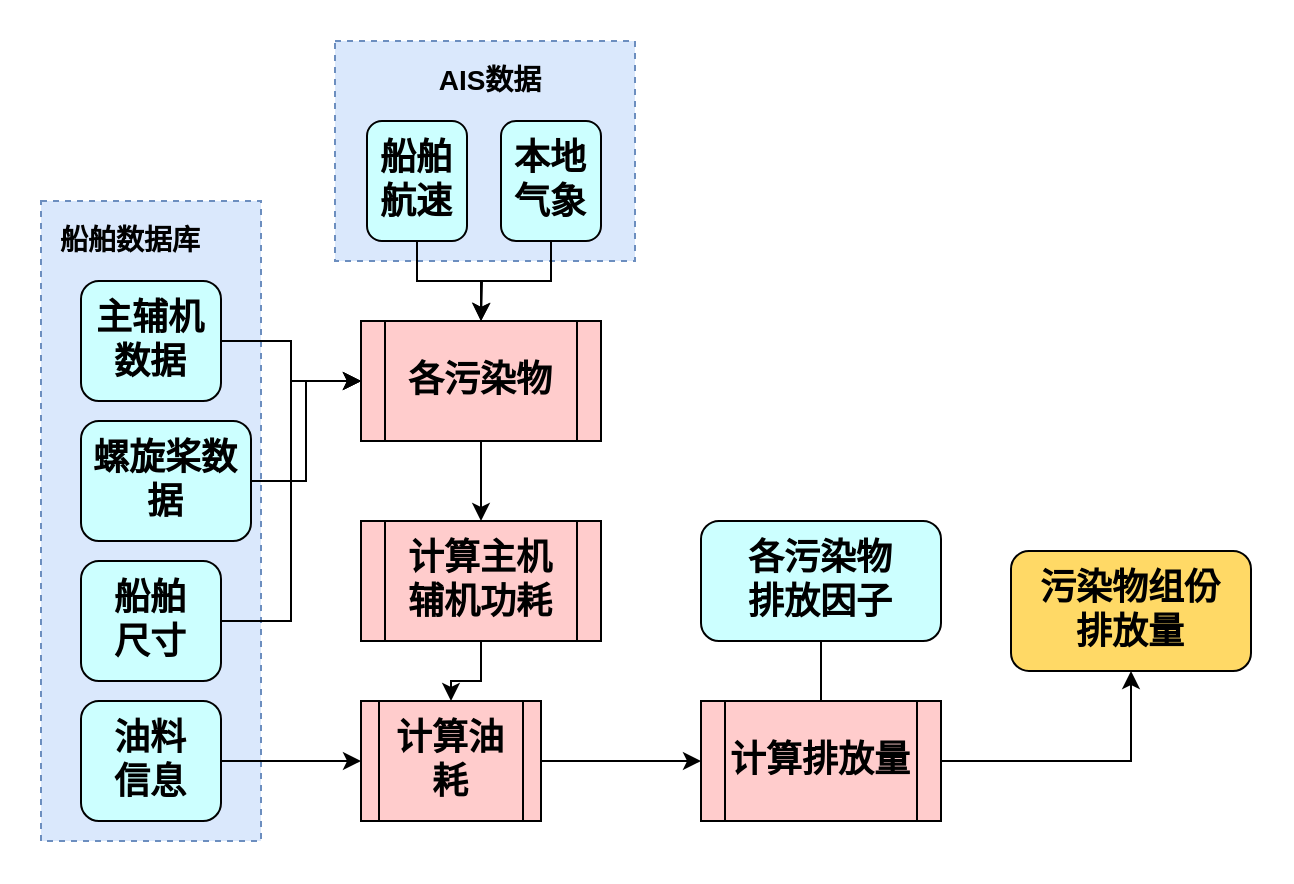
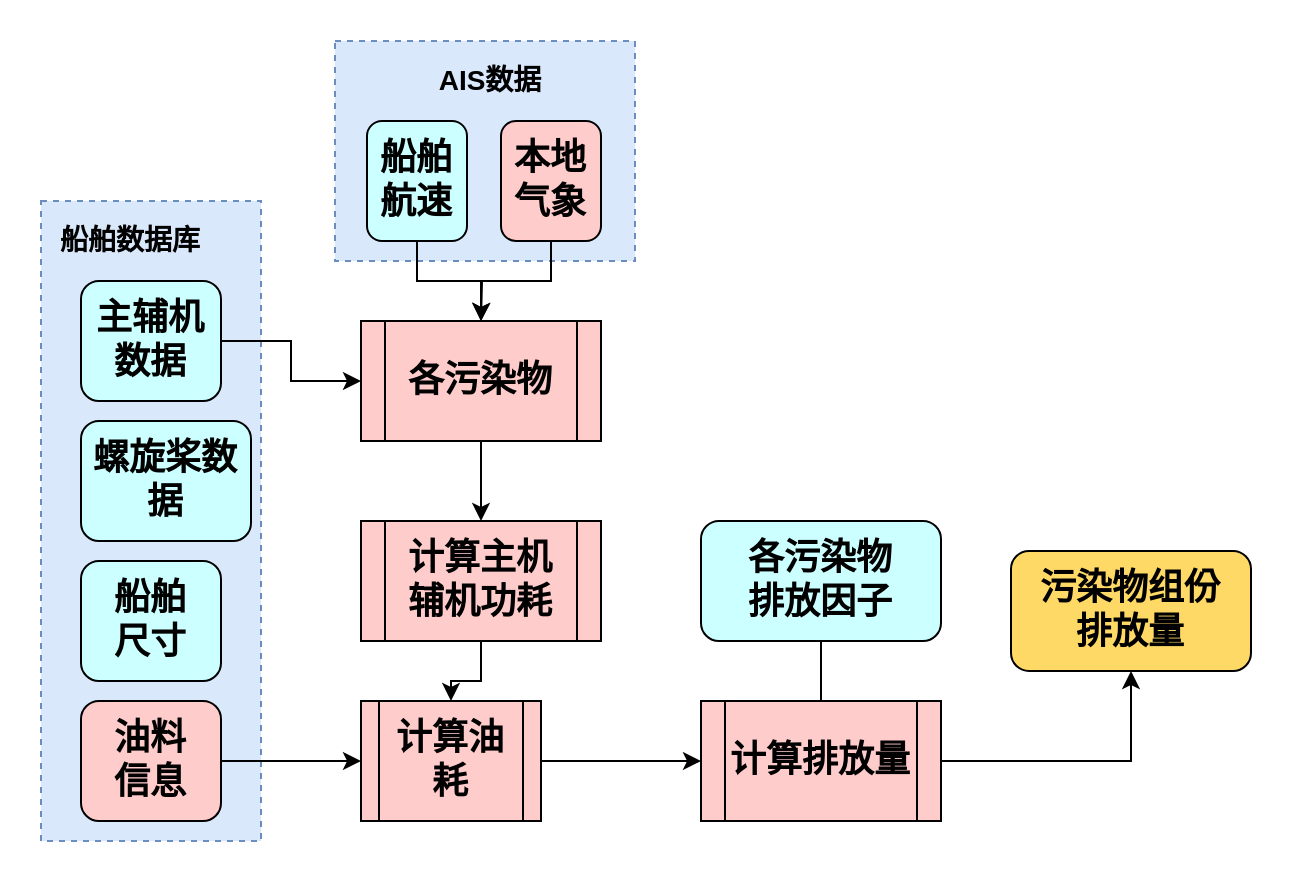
  <mxCell id="0" />
  <mxCell id="1" parent="0" />
  <mxCell id="2" style="edgeStyle=orthogonalEdgeStyle;rounded=0;orthogonalLoop=1;jettySize=auto;html=1;exitX=0.5;exitY=1;exitDx=0;exitDy=0;" edge="1" parent="1" source="3" target="17"><mxGeometry relative="1" as="geometry" /></mxCell>
  <mxCell id="3" value="&lt;font style=&quot;font-size: 18px&quot;&gt;&lt;b&gt;各污染物&lt;/b&gt;&lt;/font&gt;" style="shape=process;whiteSpace=wrap;html=1;backgroundOutline=1;fillColor=#FFCCCC;" vertex="1" parent="1"><mxGeometry x="180" y="160" width="120" height="60" as="geometry" /></mxCell>
  <mxCell id="4" value="" style="rounded=0;whiteSpace=wrap;html=1;dashed=1;fillColor=#dae8fc;strokeColor=#6c8ebf;" vertex="1" parent="1"><mxGeometry x="20" y="100" width="110" height="320" as="geometry" /></mxCell>
  <mxCell id="5" style="edgeStyle=orthogonalEdgeStyle;rounded=0;orthogonalLoop=1;jettySize=auto;html=1;exitX=1;exitY=0.5;exitDx=0;exitDy=0;entryX=0;entryY=0.5;entryDx=0;entryDy=0;" edge="1" parent="1" source="6" target="3"><mxGeometry relative="1" as="geometry" /></mxCell>
  <mxCell id="6" value="&lt;font style=&quot;font-size: 18px&quot;&gt;&lt;b&gt;主辅机&lt;br&gt;数据&lt;/b&gt;&lt;/font&gt;" style="rounded=1;whiteSpace=wrap;html=1;fillColor=#CCFFFF;" vertex="1" parent="1"><mxGeometry x="40" y="140" width="70" height="60" as="geometry" /></mxCell>
- <mxCell id="7" style="edgeStyle=orthogonalEdgeStyle;rounded=0;orthogonalLoop=1;jettySize=auto;html=1;exitX=1;exitY=0.5;exitDx=0;exitDy=0;entryX=0;entryY=0.5;entryDx=0;entryDy=0;" edge="1" parent="1" source="8" target="3"><mxGeometry relative="1" as="geometry" /></mxCell>
  <mxCell id="8" value="&lt;font style=&quot;font-size: 18px&quot;&gt;&lt;b&gt;螺旋桨数据&lt;/b&gt;&lt;/font&gt;" style="rounded=1;whiteSpace=wrap;html=1;fillColor=#CCFFFF;" vertex="1" parent="1"><mxGeometry x="40" y="210" width="85" height="60" as="geometry" /></mxCell>
  <mxCell id="9" style="edgeStyle=orthogonalEdgeStyle;rounded=0;orthogonalLoop=1;jettySize=auto;html=1;exitX=1;exitY=0.5;exitDx=0;exitDy=0;entryX=0;entryY=0.5;entryDx=0;entryDy=0;" edge="1" parent="1" source="10" target="19"><mxGeometry relative="1" as="geometry" /></mxCell>
- <mxCell id="10" value="&lt;b&gt;&lt;font style=&quot;font-size: 18px&quot;&gt;油料&lt;br&gt;信息&lt;/font&gt;&lt;/b&gt;" style="rounded=1;whiteSpace=wrap;html=1;fillColor=#CCFFFF;" vertex="1" parent="1"><mxGeometry x="40" y="350" width="70" height="60" as="geometry" /></mxCell>
+ <mxCell id="10" value="&lt;b&gt;&lt;font style=&quot;font-size: 18px&quot;&gt;油料&lt;br&gt;信息&lt;/font&gt;&lt;/b&gt;" style="rounded=1;whiteSpace=wrap;html=1;fillColor=#ffcccc;" vertex="1" parent="1"><mxGeometry x="40" y="350" width="70" height="60" as="geometry" /></mxCell>
  <mxCell id="11" value="" style="rounded=0;whiteSpace=wrap;html=1;dashed=1;fillColor=#dae8fc;strokeColor=#6c8ebf;" vertex="1" parent="1"><mxGeometry x="167" y="20" width="150" height="110" as="geometry" /></mxCell>
  <mxCell id="12" style="edgeStyle=orthogonalEdgeStyle;rounded=0;orthogonalLoop=1;jettySize=auto;html=1;exitX=0.5;exitY=1;exitDx=0;exitDy=0;entryX=0.5;entryY=0;entryDx=0;entryDy=0;" edge="1" parent="1" source="13" target="3"><mxGeometry relative="1" as="geometry" /></mxCell>
  <mxCell id="13" value="&lt;b&gt;&lt;font style=&quot;font-size: 18px&quot;&gt;船舶航速&lt;/font&gt;&lt;/b&gt;" style="rounded=1;whiteSpace=wrap;html=1;fillColor=#CCFFFF;" vertex="1" parent="1"><mxGeometry x="183" y="60" width="50" height="60" as="geometry" /></mxCell>
  <mxCell id="14" style="edgeStyle=orthogonalEdgeStyle;rounded=0;orthogonalLoop=1;jettySize=auto;html=1;exitX=0.5;exitY=1;exitDx=0;exitDy=0;" edge="1" parent="1" source="15"><mxGeometry relative="1" as="geometry"><mxPoint x="240" y="160" as="targetPoint" /></mxGeometry></mxCell>
- <mxCell id="15" value="&lt;b&gt;&lt;font style=&quot;font-size: 18px&quot;&gt;本地气象&lt;/font&gt;&lt;/b&gt;" style="rounded=1;whiteSpace=wrap;html=1;fillColor=#CCFFFF;" vertex="1" parent="1"><mxGeometry x="250" y="60" width="50" height="60" as="geometry" /></mxCell>
+ <mxCell id="15" value="&lt;b&gt;&lt;font style=&quot;font-size: 18px&quot;&gt;本地气象&lt;/font&gt;&lt;/b&gt;" style="rounded=1;whiteSpace=wrap;html=1;fillColor=#ffcccc;" vertex="1" parent="1"><mxGeometry x="250" y="60" width="50" height="60" as="geometry" /></mxCell>
  <mxCell id="16" style="edgeStyle=orthogonalEdgeStyle;rounded=0;orthogonalLoop=1;jettySize=auto;html=1;exitX=0.5;exitY=1;exitDx=0;exitDy=0;" edge="1" parent="1" source="17" target="19"><mxGeometry relative="1" as="geometry" /></mxCell>
  <mxCell id="17" value="&lt;b&gt;&lt;font style=&quot;font-size: 18px&quot;&gt;计算主机&lt;br&gt;辅机功耗&lt;/font&gt;&lt;/b&gt;" style="shape=process;whiteSpace=wrap;html=1;backgroundOutline=1;fillColor=#FFCCCC;" vertex="1" parent="1"><mxGeometry x="180" y="260" width="120" height="60" as="geometry" /></mxCell>
  <mxCell id="18" style="edgeStyle=orthogonalEdgeStyle;rounded=0;orthogonalLoop=1;jettySize=auto;html=1;exitX=1;exitY=0.5;exitDx=0;exitDy=0;entryX=0;entryY=0.5;entryDx=0;entryDy=0;" edge="1" parent="1" source="19" target="21"><mxGeometry relative="1" as="geometry" /></mxCell>
  <mxCell id="19" value="&lt;font style=&quot;font-size: 18px&quot;&gt;&lt;b&gt;计算油耗&lt;/b&gt;&lt;/font&gt;" style="shape=process;whiteSpace=wrap;html=1;backgroundOutline=1;fillColor=#FFCCCC;" vertex="1" parent="1"><mxGeometry x="180" y="350" width="90" height="60" as="geometry" /></mxCell>
  <mxCell id="20" style="edgeStyle=orthogonalEdgeStyle;rounded=0;orthogonalLoop=1;jettySize=auto;html=1;exitX=1;exitY=0.5;exitDx=0;exitDy=0;" edge="1" parent="1" source="21" target="28"><mxGeometry relative="1" as="geometry" /></mxCell>
  <mxCell id="21" value="&lt;b&gt;&lt;font style=&quot;font-size: 18px&quot;&gt;计算排放量&lt;/font&gt;&lt;/b&gt;" style="shape=process;whiteSpace=wrap;html=1;backgroundOutline=1;fillColor=#FFCCCC;" vertex="1" parent="1"><mxGeometry x="350" y="350" width="120" height="60" as="geometry" /></mxCell>
- <mxCell id="22" style="edgeStyle=orthogonalEdgeStyle;rounded=0;orthogonalLoop=1;jettySize=auto;html=1;exitX=1;exitY=0.5;exitDx=0;exitDy=0;entryX=0;entryY=0.5;entryDx=0;entryDy=0;" edge="1" parent="1" source="23" target="3"><mxGeometry relative="1" as="geometry" /></mxCell>
  <mxCell id="23" value="&lt;font style=&quot;font-size: 18px&quot;&gt;&lt;b&gt;船舶&lt;br&gt;尺寸&lt;/b&gt;&lt;/font&gt;" style="rounded=1;whiteSpace=wrap;html=1;fillColor=#CCFFFF;" vertex="1" parent="1"><mxGeometry x="40" y="280" width="70" height="60" as="geometry" /></mxCell>
  <mxCell id="24" value="&lt;b&gt;&lt;font style=&quot;font-size: 14px&quot;&gt;船舶数据库&lt;/font&gt;&lt;/b&gt;" style="text;html=1;strokeColor=none;fillColor=none;align=center;verticalAlign=middle;whiteSpace=wrap;rounded=0;" vertex="1" parent="1"><mxGeometry x="25" y="110" width="80" height="20" as="geometry" /></mxCell>
  <mxCell id="25" style="edgeStyle=orthogonalEdgeStyle;rounded=0;orthogonalLoop=1;jettySize=auto;html=1;exitX=0.5;exitY=1;exitDx=0;exitDy=0;endArrow=none;" edge="1" parent="1" source="26" target="21"><mxGeometry relative="1" as="geometry" /></mxCell>
  <mxCell id="26" value="&lt;b style=&quot;font-size: 18px&quot;&gt;各污染物&lt;br&gt;排放因子&lt;/b&gt;" style="rounded=1;whiteSpace=wrap;html=1;fillColor=#CCFFFF;" vertex="1" parent="1"><mxGeometry x="350" y="260" width="120" height="60" as="geometry" /></mxCell>
  <mxCell id="27" value="&lt;b&gt;&lt;font style=&quot;font-size: 14px&quot;&gt;AIS数据&lt;/font&gt;&lt;/b&gt;" style="text;html=1;strokeColor=none;fillColor=none;align=center;verticalAlign=middle;whiteSpace=wrap;rounded=0;" vertex="1" parent="1"><mxGeometry x="190" y="30" width="110" height="20" as="geometry" /></mxCell>
  <mxCell id="28" value="&lt;b style=&quot;font-size: 18px&quot;&gt;污染物组份&lt;br&gt;排放量&lt;/b&gt;" style="rounded=1;whiteSpace=wrap;html=1;fillColor=#FFD966;" vertex="1" parent="1"><mxGeometry x="505" y="275" width="120" height="60" as="geometry" /></mxCell>
